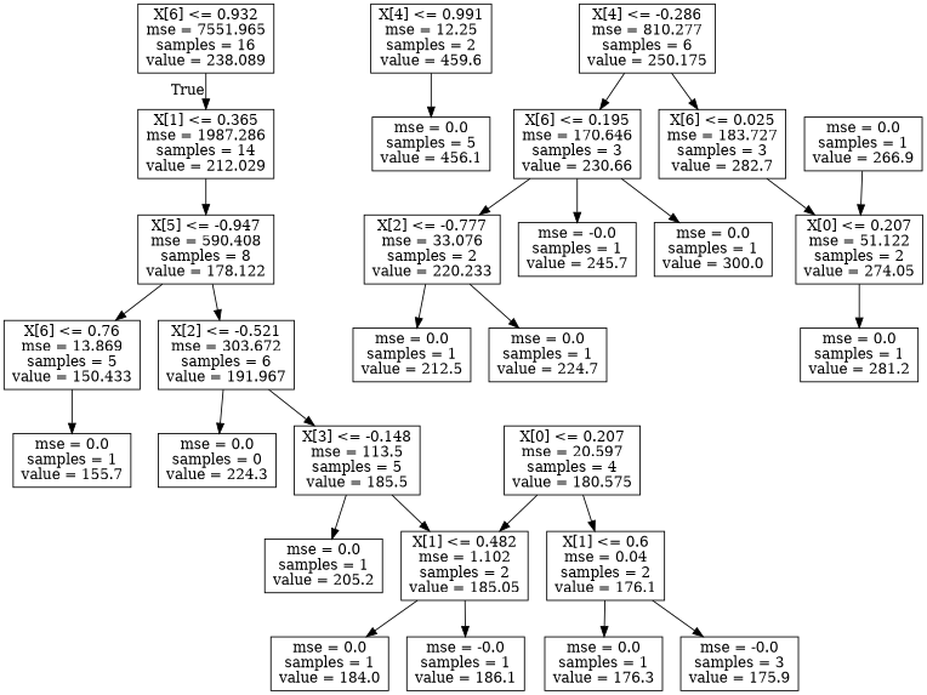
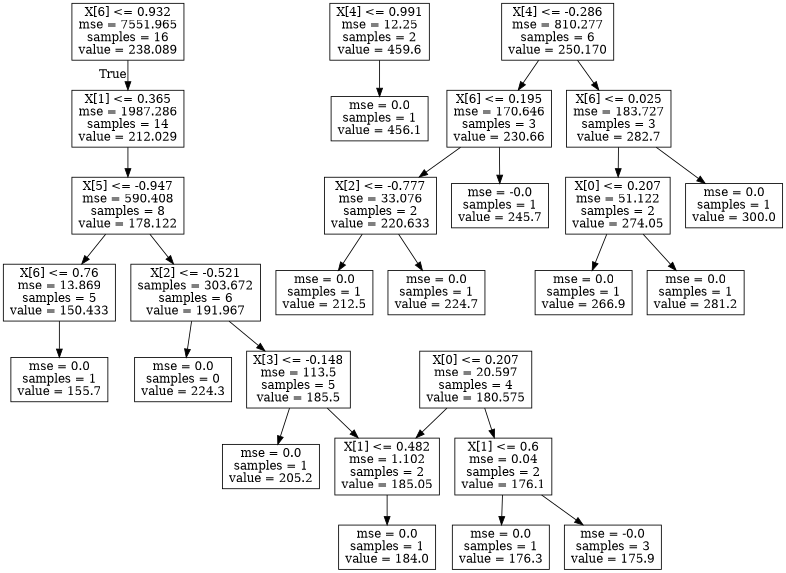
  digraph {
    node [shape=box]
    n1 [label="X[6] <= 0.932\nmse = 7551.965\nsamples = 16\nvalue = 238.089"]
    n2 [label="X[1] <= 0.365\nmse = 1987.286\nsamples = 14\nvalue = 212.029"]
    n3 [label="X[5] <= -0.947\nmse = 590.408\nsamples = 8\nvalue = 178.122"]
    n4 [label="X[4] <= 0.991\nmse = 12.25\nsamples = 2\nvalue = 459.6"]
-   n5 [label="mse = 0.0\nsamples = 5\nvalue = 456.1"]
-   n6 [label="X[4] <= -0.286\nmse = 810.277\nsamples = 6\nvalue = 250.175"]
+   n5 [label="mse = 0.0\nsamples = 1\nvalue = 456.1"]
+   n6 [label="X[4] <= -0.286\nmse = 810.277\nsamples = 6\nvalue = 250.170"]
    n7 [label="X[6] <= 0.195\nmse = 170.646\nsamples = 3\nvalue = 230.66"]
    n8 [label="X[6] <= 0.025\nmse = 183.727\nsamples = 3\nvalue = 282.7"]
    n9 [label="X[6] <= 0.76\nmse = 13.869\nsamples = 5\nvalue = 150.433"]
-   n10 [label="X[2] <= -0.521\nmse = 303.672\nsamples = 6\nvalue = 191.967"]
-   n11 [label="X[2] <= -0.777\nmse = 33.076\nsamples = 2\nvalue = 220.233"]
+   n10 [label="X[2] <= -0.521\nsamples = 303.672\nsamples = 6\nvalue = 191.967"]
+   n11 [label="X[2] <= -0.777\nmse = 33.076\nsamples = 2\nvalue = 220.633"]
    n12 [label="mse = -0.0\nsamples = 1\nvalue = 245.7"]
    n13 [label="X[0] <= 0.207\nmse = 51.122\nsamples = 2\nvalue = 274.05"]
    n14 [label="mse = 0.0\nsamples = 1\nvalue = 300.0"]
    n15 [label="mse = 0.0\nsamples = 1\nvalue = 212.5"]
    n16 [label="mse = 0.0\nsamples = 1\nvalue = 224.7"]
    n17 [label="mse = 0.0\nsamples = 1\nvalue = 266.9"]
    n18 [label="mse = 0.0\nsamples = 1\nvalue = 281.2"]
    n19 [label="mse = 0.0\nsamples = 1\nvalue = 155.7"]
    n20 [label="mse = 0.0\nsamples = 0\nvalue = 224.3"]
    n21 [label="X[3] <= -0.148\nmse = 113.5\nsamples = 5\nvalue = 185.5"]
    n22 [label="mse = 0.0\nsamples = 1\nvalue = 205.2"]
    n23 [label="X[1] <= 0.482\nmse = 1.102\nsamples = 2\nvalue = 185.05"]
    n24 [label="X[0] <= 0.207\nmse = 20.597\nsamples = 4\nvalue = 180.575"]
    n25 [label="X[1] <= 0.6\nmse = 0.04\nsamples = 2\nvalue = 176.1"]
    n26 [label="mse = 0.0\nsamples = 1\nvalue = 176.3"]
    n27 [label="mse = -0.0\nsamples = 3\nvalue = 175.9"]
    n28 [label="mse = 0.0\nsamples = 1\nvalue = 184.0"]
-   n29 [label="mse = -0.0\nsamples = 1\nvalue = 186.1"]
    n1 -> n2 [headlabel=True labelangle=45 labeldistance=2.5]
    n2 -> n3
    n3 -> n9
    n3 -> n10
    n4 -> n5
    n6 -> n7
    n6 -> n8
    n7 -> n11
    n7 -> n12
    n8 -> n13
-   n7 -> n14
+   n8 -> n14
    n9 -> n19
    n10 -> n20
    n10 -> n21
    n11 -> n15
    n11 -> n16
-   n17 -> n13
+   n13 -> n17
    n13 -> n18
    n21 -> n22
    n21 -> n23
    n23 -> n28
-   n23 -> n29
    n24 -> n23
    n24 -> n25
    n25 -> n26
    n25 -> n27
  }
